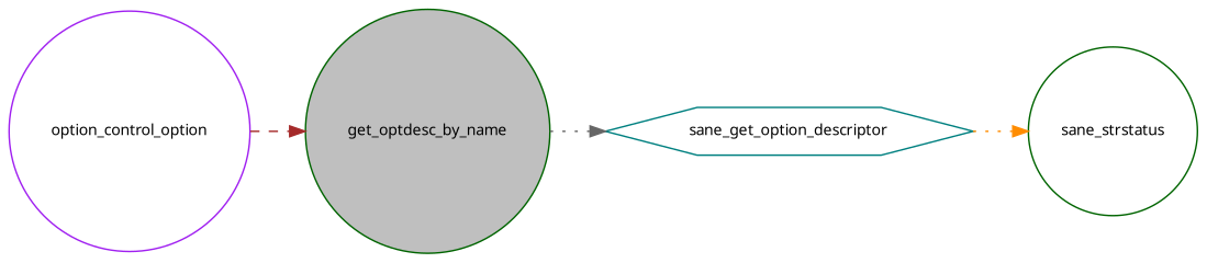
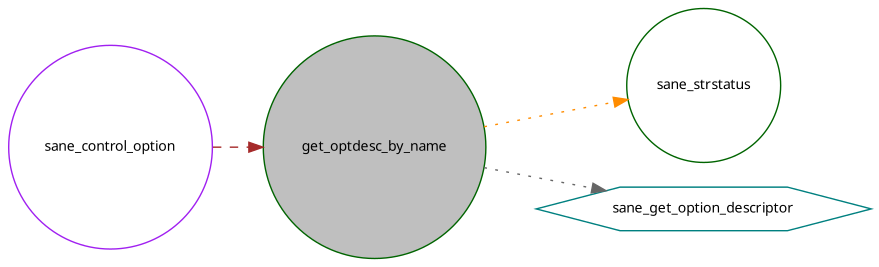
  digraph {
    fontname="Noto Sans"
    rankdir=LR
    node [color=darkgreen fillcolor=white fontname="Noto Sans" fontsize=10 shape=circle style=filled]
    edge [fontname="Noto Sans" fontsize=10 labelfontname=Helvetica labelfontsize=10 style=dotted]
    n1 [fillcolor=grey75 fontcolor=black height=0.2 label=get_optdesc_by_name width=0.4]
    n2 [height=0.2 label=sane_strstatus width=0.4]
    n3 [color=teal height=0.2 label=sane_get_option_descriptor shape=hexagon width=0.4]
-   n4 [color=purple height=0.2 label=option_control_option width=0.4]
-   n3 -> n2 [color=darkorange]
+   n4 [color=purple height=0.2 label=sane_control_option width=0.4]
+   n1 -> n2 [color=darkorange]
    n1 -> n3 [color=gray40]
    n4 -> n1 [color=brown style=dashed]
  }
